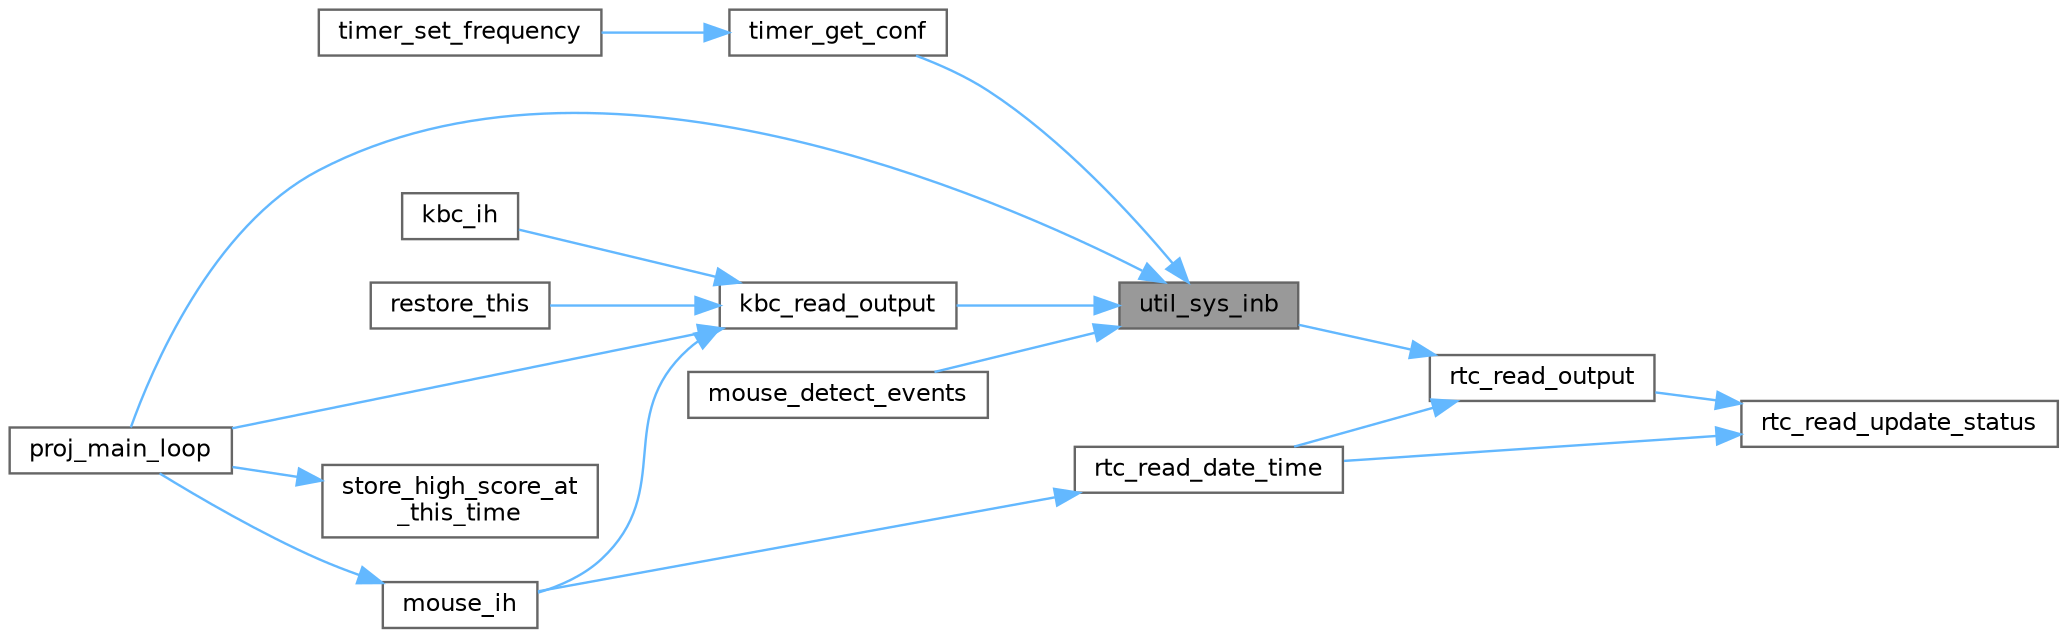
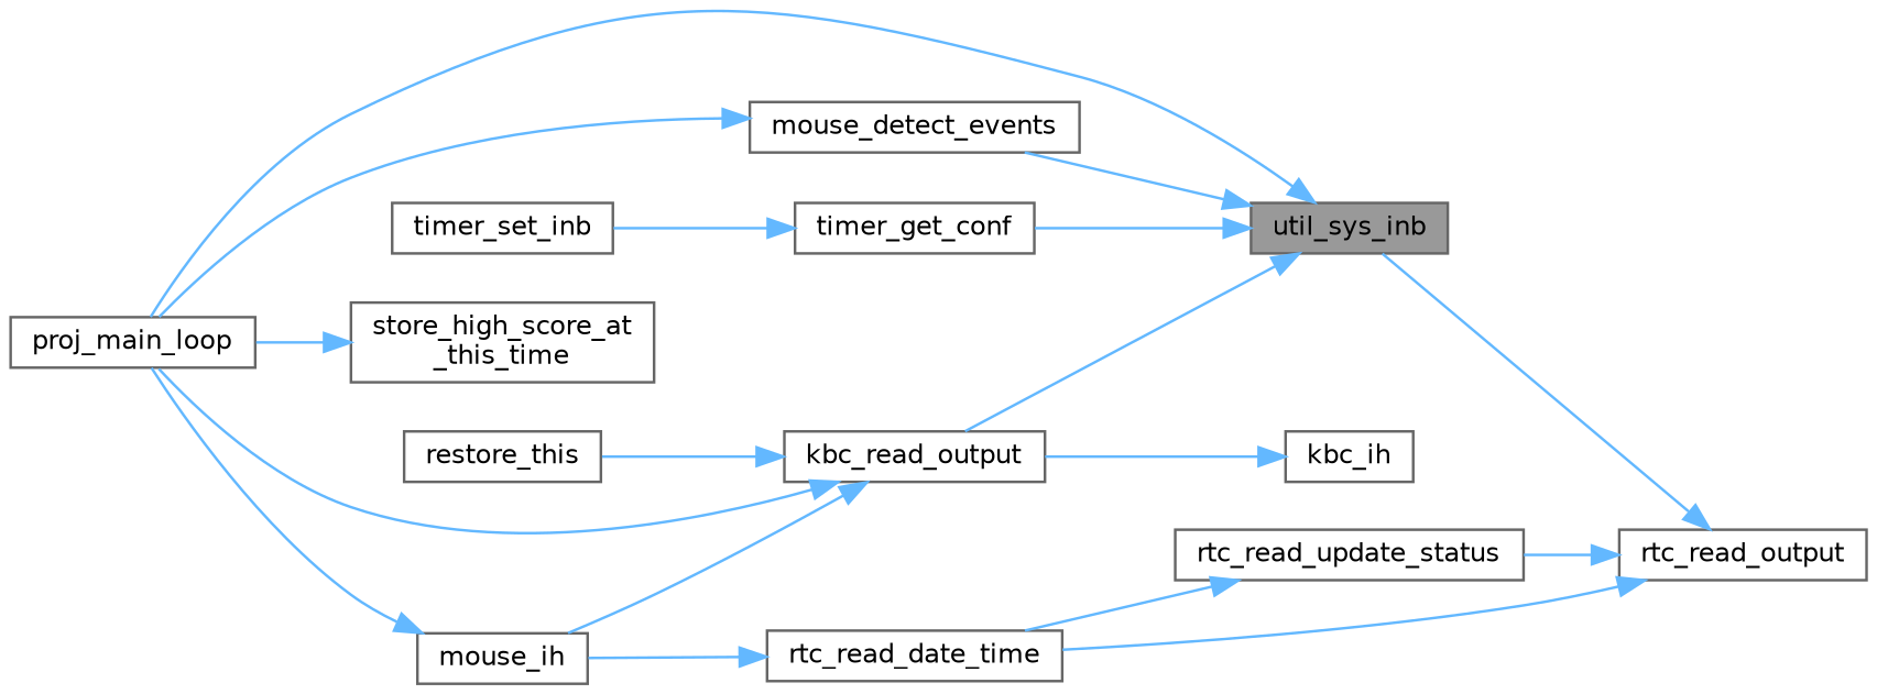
  digraph {
    rankdir=RL
    node [color=grey40 fillcolor=white fontname=Helvetica fontsize=10 shape=box style=filled]
    edge [color=steelblue1 dir=back fontname=Helvetica fontsize=10 labelfontname=Helvetica labelfontsize=10 style=solid]
    n1 [color=gray40 fillcolor=grey60 fontcolor=black height=0.2 label=util_sys_inb width=0.4]
    n2 [height=0.2 label=kbc_read_output width=0.4]
    n3 [height=0.2 label=proj_main_loop width=0.4]
    n4 [height=0.2 label=mouse_detect_events width=0.4]
    n5 [height=0.2 label=timer_get_conf width=0.4]
    n6 [height=0.2 label=kbc_ih width=0.4]
    n7 [height=0.2 label=mouse_ih width=0.4]
    n8 [height=0.2 label=restore_this width=0.4]
    n9 [height=0.2 label=rtc_read_output width=0.4]
    n10 [height=0.2 label=rtc_read_date_time width=0.4]
    n11 [height=0.2 label=rtc_read_update_status width=0.4]
-   n12 [height=0.2 label=timer_set_frequency width=0.4]
+   n12 [height=0.2 label=timer_set_inb width=0.4]
    n13 [height=0.2 label="store_high_score_at\l_this_time" width=0.4]
    n1 -> n2
    n1 -> n3
    n1 -> n4
    n1 -> n5
    n2 -> n3
-   n2 -> n6
+   n6 -> n2
    n2 -> n7
    n2 -> n8
+   n4 -> n3
    n5 -> n12
    n7 -> n3
    n9 -> n1
    n9 -> n10
-   n11 -> n9
+   n9 -> n11
    n10 -> n7
    n11 -> n10
    n13 -> n3
  }
